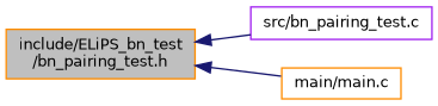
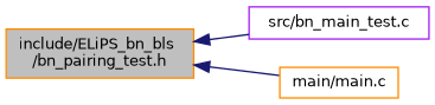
  digraph {
    rankdir=LR
    node [color=darkorange fillcolor=white fontname=Helvetica fontsize=10 shape=record style=filled]
    edge [color=midnightblue dir=back fontname=Helvetica fontsize=10 labelfontname=Helvetica labelfontsize=10 style=solid]
-   n1 [fillcolor=grey75 fontcolor=black height=0.2 label="include/ELiPS_bn_test\l/bn_pairing_test.h" width=0.4]
-   n2 [color=purple height=0.2 label="src/bn_pairing_test.c" width=0.4]
+   n1 [fillcolor=grey75 fontcolor=black height=0.2 label="include/ELiPS_bn_bls\l/bn_pairing_test.h" width=0.4]
+   n2 [color=purple height=0.2 label="src/bn_main_test.c" width=0.4]
    n3 [height=0.2 label="main/main.c" width=0.4]
    n1 -> n2
    n1 -> n3
  }
